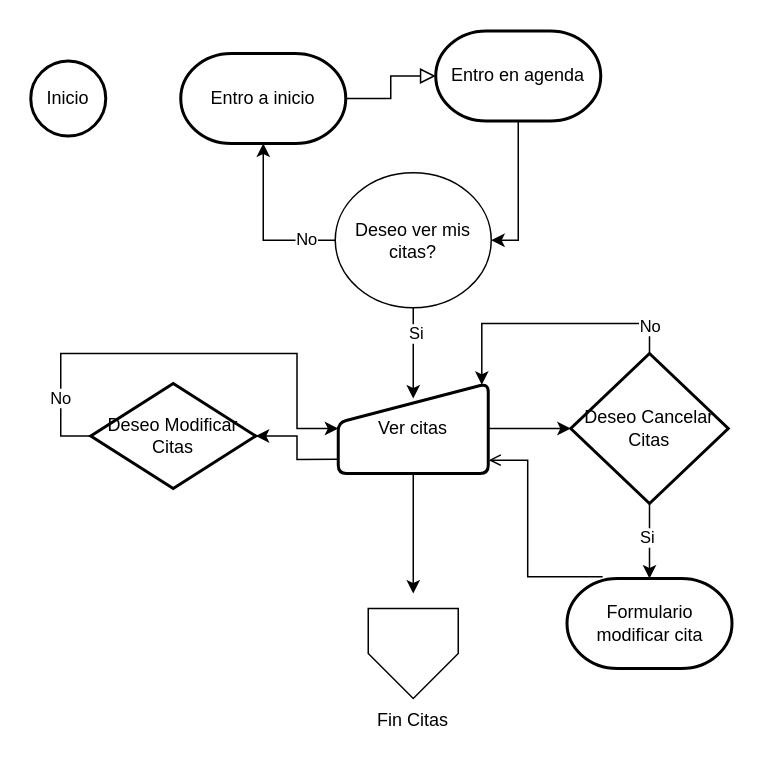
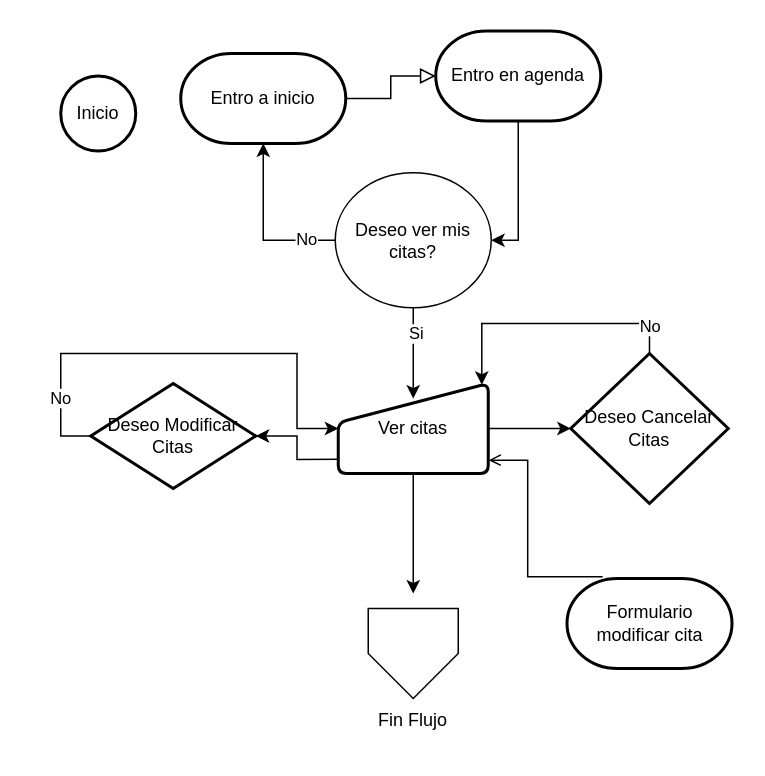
  <mxCell id="0" />
  <mxCell id="1" parent="0" />
- <mxCell id="2" value="Inicio" style="strokeWidth=2;html=1;shape=mxgraph.flowchart.start_2;whiteSpace=wrap;" parent="1" vertex="1"><mxGeometry x="20" y="40" width="50" height="50" as="geometry" /></mxCell>
+ <mxCell id="2" value="Inicio" style="strokeWidth=2;html=1;shape=mxgraph.flowchart.start_2;whiteSpace=wrap;" parent="1" vertex="1"><mxGeometry x="40" y="50" width="50" height="50" as="geometry" /></mxCell>
  <mxCell id="3" value="Entro a inicio" style="strokeWidth=2;html=1;shape=mxgraph.flowchart.terminator;whiteSpace=wrap;" parent="1" vertex="1"><mxGeometry x="120" y="35" width="110" height="60" as="geometry" /></mxCell>
  <mxCell id="4" value="" style="rounded=0;html=1;jettySize=auto;orthogonalLoop=1;fontSize=11;endArrow=block;endFill=0;endSize=8;strokeWidth=1;shadow=0;labelBackgroundColor=none;edgeStyle=orthogonalEdgeStyle;exitX=1;exitY=0.5;exitDx=0;exitDy=0;exitPerimeter=0;" parent="1" source="3" target="6" edge="1"><mxGeometry relative="1" as="geometry"><mxPoint x="170" y="125" as="sourcePoint" /><mxPoint x="170" y="145" as="targetPoint" /></mxGeometry></mxCell>
  <mxCell id="5" value="" style="edgeStyle=orthogonalEdgeStyle;rounded=0;orthogonalLoop=1;jettySize=auto;html=1;entryX=1;entryY=0.5;entryDx=0;entryDy=0;" parent="1" source="6" target="7" edge="1"><mxGeometry relative="1" as="geometry"><Array as="points"><mxPoint x="345" y="159" /></Array></mxGeometry></mxCell>
  <mxCell id="6" value="Entro en agenda" style="strokeWidth=2;html=1;shape=mxgraph.flowchart.terminator;whiteSpace=wrap;" parent="1" vertex="1"><mxGeometry x="290" y="20" width="110" height="60" as="geometry" /></mxCell>
  <mxCell id="7" value="Deseo ver mis citas?" style="ellipse;whiteSpace=wrap;html=1;" parent="1" vertex="1"><mxGeometry x="223" y="114.5" width="104" height="90" as="geometry" /></mxCell>
  <mxCell id="8" value="" style="edgeStyle=orthogonalEdgeStyle;rounded=0;orthogonalLoop=1;jettySize=auto;html=1;exitX=0.5;exitY=1;exitDx=0;exitDy=0;" parent="1" source="7" edge="1"><mxGeometry relative="1" as="geometry"><mxPoint x="285" y="65" as="sourcePoint" /><mxPoint x="275" y="265" as="targetPoint" /></mxGeometry></mxCell>
  <mxCell id="9" value="Si" style="edgeLabel;html=1;align=center;verticalAlign=middle;resizable=0;points=[];" parent="8" vertex="1" connectable="0"><mxGeometry x="-0.43" y="1" relative="1" as="geometry"><mxPoint as="offset" /></mxGeometry></mxCell>
  <mxCell id="10" value="" style="edgeStyle=orthogonalEdgeStyle;rounded=0;orthogonalLoop=1;jettySize=auto;html=1;exitX=0;exitY=0.5;exitDx=0;exitDy=0;entryX=0.5;entryY=1;entryDx=0;entryDy=0;entryPerimeter=0;" parent="1" source="7" target="3" edge="1"><mxGeometry relative="1" as="geometry"><mxPoint x="285" y="215" as="sourcePoint" /><mxPoint x="285" y="275" as="targetPoint" /></mxGeometry></mxCell>
  <mxCell id="11" value="No" style="edgeLabel;html=1;align=center;verticalAlign=middle;resizable=0;points=[];" parent="10" vertex="1" connectable="0"><mxGeometry x="-0.643" y="-1" relative="1" as="geometry"><mxPoint as="offset" /></mxGeometry></mxCell>
  <mxCell id="12" value="" style="edgeStyle=orthogonalEdgeStyle;rounded=0;orthogonalLoop=1;jettySize=auto;html=1;exitX=0.003;exitY=0.843;exitDx=0;exitDy=0;exitPerimeter=0;" parent="1" source="14" target="15" edge="1"><mxGeometry relative="1" as="geometry" /></mxCell>
  <mxCell id="13" value="" style="edgeStyle=orthogonalEdgeStyle;rounded=0;orthogonalLoop=1;jettySize=auto;html=1;" parent="1" source="14" target="16" edge="1"><mxGeometry relative="1" as="geometry" /></mxCell>
  <mxCell id="14" value="Ver citas" style="html=1;strokeWidth=2;shape=manualInput;whiteSpace=wrap;rounded=1;size=26;arcSize=11;" parent="1" vertex="1"><mxGeometry x="225" y="255" width="100" height="60" as="geometry" /></mxCell>
  <mxCell id="15" value="Deseo Modificar Citas" style="strokeWidth=2;html=1;shape=mxgraph.flowchart.decision;whiteSpace=wrap;" parent="1" vertex="1"><mxGeometry x="60" y="255" width="110" height="70" as="geometry" /></mxCell>
  <mxCell id="16" value="Deseo Cancelar Citas" style="strokeWidth=2;html=1;shape=mxgraph.flowchart.decision;whiteSpace=wrap;" parent="1" vertex="1"><mxGeometry x="380" y="235" width="105" height="100" as="geometry" /></mxCell>
  <mxCell id="17" value="" style="edgeStyle=orthogonalEdgeStyle;rounded=0;orthogonalLoop=1;jettySize=auto;html=1;exitX=0;exitY=0.5;exitDx=0;exitDy=0;exitPerimeter=0;entryX=0;entryY=0.5;entryDx=0;entryDy=0;" parent="1" source="15" target="14" edge="1"><mxGeometry relative="1" as="geometry"><mxPoint x="285" y="215" as="sourcePoint" /><mxPoint x="220" y="285" as="targetPoint" /></mxGeometry></mxCell>
  <mxCell id="18" value="No" style="edgeLabel;html=1;align=center;verticalAlign=middle;resizable=0;points=[];" parent="17" vertex="1" connectable="0"><mxGeometry x="-0.702" y="1" relative="1" as="geometry"><mxPoint as="offset" /></mxGeometry></mxCell>
  <mxCell id="19" value="" style="edgeStyle=orthogonalEdgeStyle;rounded=0;orthogonalLoop=1;jettySize=auto;html=1;exitX=0.5;exitY=0;exitDx=0;exitDy=0;exitPerimeter=0;entryX=0.957;entryY=0.014;entryDx=0;entryDy=0;entryPerimeter=0;" parent="1" source="16" target="14" edge="1"><mxGeometry relative="1" as="geometry"><mxPoint x="335" y="295" as="sourcePoint" /><mxPoint x="390" y="295" as="targetPoint" /></mxGeometry></mxCell>
  <mxCell id="20" value="No" style="edgeLabel;html=1;align=center;verticalAlign=middle;resizable=0;points=[];" parent="19" vertex="1" connectable="0"><mxGeometry x="-0.785" relative="1" as="geometry"><mxPoint as="offset" /></mxGeometry></mxCell>
  <mxCell id="21" value="Formulario modificar cita" style="strokeWidth=2;html=1;shape=mxgraph.flowchart.terminator;whiteSpace=wrap;" parent="1" vertex="1"><mxGeometry x="377.5" y="385" width="110" height="60" as="geometry" /></mxCell>
- <mxCell id="22" value="" style="edgeStyle=orthogonalEdgeStyle;rounded=0;orthogonalLoop=1;jettySize=auto;html=1;exitX=0.5;exitY=1;exitDx=0;exitDy=0;exitPerimeter=0;entryX=0.5;entryY=0;entryDx=0;entryDy=0;entryPerimeter=0;" parent="1" source="16" target="21" edge="1"><mxGeometry relative="1" as="geometry"><mxPoint x="437" y="345" as="sourcePoint" /><mxPoint x="430" y="385" as="targetPoint" /></mxGeometry></mxCell>
- <mxCell id="23" value="Si" style="edgeLabel;html=1;align=center;verticalAlign=middle;resizable=0;points=[];" parent="22" vertex="1" connectable="0"><mxGeometry x="-0.12" y="-2" relative="1" as="geometry"><mxPoint as="offset" /></mxGeometry></mxCell>
  <mxCell id="24" value="" style="edgeStyle=orthogonalEdgeStyle;rounded=0;orthogonalLoop=1;jettySize=auto;html=1;exitX=0.216;exitY=-0.019;exitDx=0;exitDy=0;exitPerimeter=0;entryX=1.003;entryY=0.852;entryDx=0;entryDy=0;entryPerimeter=0;endArrow=open;" parent="1" source="21" target="14" edge="1"><mxGeometry relative="1" as="geometry"><mxPoint x="335" y="295" as="sourcePoint" /><mxPoint x="390" y="295" as="targetPoint" /></mxGeometry></mxCell>
  <mxCell id="25" value="" style="edgeStyle=orthogonalEdgeStyle;rounded=0;orthogonalLoop=1;jettySize=auto;html=1;exitX=0.5;exitY=1;exitDx=0;exitDy=0;" parent="1" source="14" edge="1"><mxGeometry relative="1" as="geometry"><mxPoint x="335" y="295" as="sourcePoint" /><mxPoint x="275" y="395" as="targetPoint" /></mxGeometry></mxCell>
  <mxCell id="26" value="" style="verticalLabelPosition=bottom;verticalAlign=top;html=1;shape=offPageConnector;rounded=0;size=0.5;" parent="1" vertex="1"><mxGeometry x="245" y="405" width="60" height="60" as="geometry" /></mxCell>
- <mxCell id="27" value="Fin Citas" style="text;html=1;align=center;verticalAlign=middle;whiteSpace=wrap;rounded=0;" parent="1" vertex="1"><mxGeometry x="245" y="465" width="60" height="30" as="geometry" /></mxCell>
+ <mxCell id="27" value="Fin Flujo" style="text;html=1;align=center;verticalAlign=middle;whiteSpace=wrap;rounded=0;" parent="1" vertex="1"><mxGeometry x="245" y="465" width="60" height="30" as="geometry" /></mxCell>
